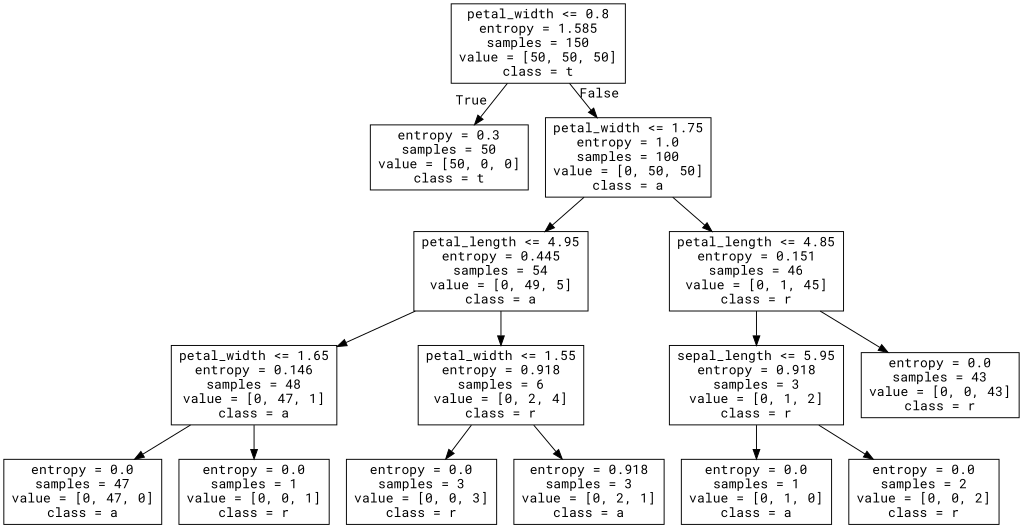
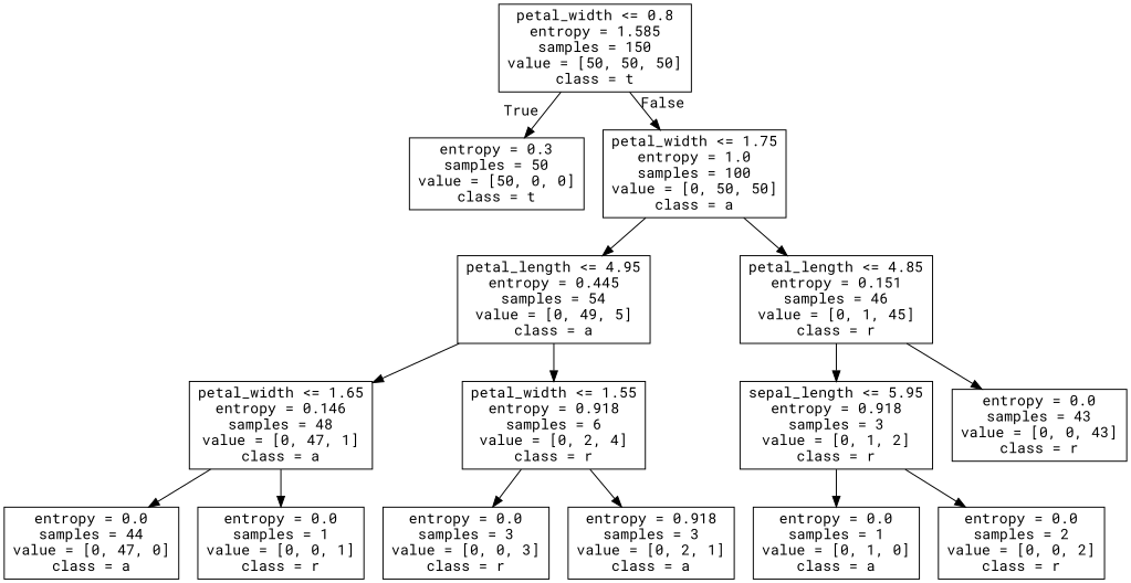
  digraph {
    fontname="Roboto Mono"
    node [fontname="Roboto Mono" shape=box]
    edge [fontname="Roboto Mono"]
    n1 [label="petal_width <= 0.8\nentropy = 1.585\nsamples = 150\nvalue = [50, 50, 50]\nclass = t"]
    n2 [label="entropy = 0.3\nsamples = 50\nvalue = [50, 0, 0]\nclass = t"]
    n3 [label="petal_width <= 1.75\nentropy = 1.0\nsamples = 100\nvalue = [0, 50, 50]\nclass = a"]
    n4 [label="petal_length <= 4.95\nentropy = 0.445\nsamples = 54\nvalue = [0, 49, 5]\nclass = a"]
    n5 [label="petal_length <= 4.85\nentropy = 0.151\nsamples = 46\nvalue = [0, 1, 45]\nclass = r"]
    n6 [label="petal_width <= 1.65\nentropy = 0.146\nsamples = 48\nvalue = [0, 47, 1]\nclass = a"]
    n7 [label="petal_width <= 1.55\nentropy = 0.918\nsamples = 6\nvalue = [0, 2, 4]\nclass = r"]
    n8 [label="sepal_length <= 5.95\nentropy = 0.918\nsamples = 3\nvalue = [0, 1, 2]\nclass = r"]
    n9 [label="entropy = 0.0\nsamples = 43\nvalue = [0, 0, 43]\nclass = r"]
-   n10 [label="entropy = 0.0\nsamples = 47\nvalue = [0, 47, 0]\nclass = a"]
+   n10 [label="entropy = 0.0\nsamples = 44\nvalue = [0, 47, 0]\nclass = a"]
    n11 [label="entropy = 0.0\nsamples = 1\nvalue = [0, 0, 1]\nclass = r"]
    n12 [label="entropy = 0.0\nsamples = 3\nvalue = [0, 0, 3]\nclass = r"]
    n13 [label="entropy = 0.918\nsamples = 3\nvalue = [0, 2, 1]\nclass = a"]
    n14 [label="entropy = 0.0\nsamples = 1\nvalue = [0, 1, 0]\nclass = a"]
    n15 [label="entropy = 0.0\nsamples = 2\nvalue = [0, 0, 2]\nclass = r"]
    n1 -> n2 [headlabel=True labelangle=45 labeldistance=2.5]
    n1 -> n3 [headlabel=False labelangle=-45 labeldistance=2.5]
    n3 -> n4
    n3 -> n5
    n4 -> n6
    n4 -> n7
    n5 -> n8
    n5 -> n9
    n6 -> n10
    n6 -> n11
    n7 -> n12
    n7 -> n13
    n8 -> n14
    n8 -> n15
  }
